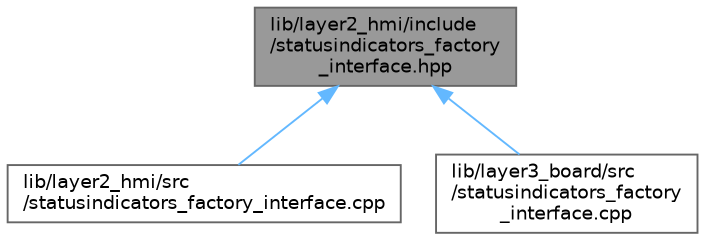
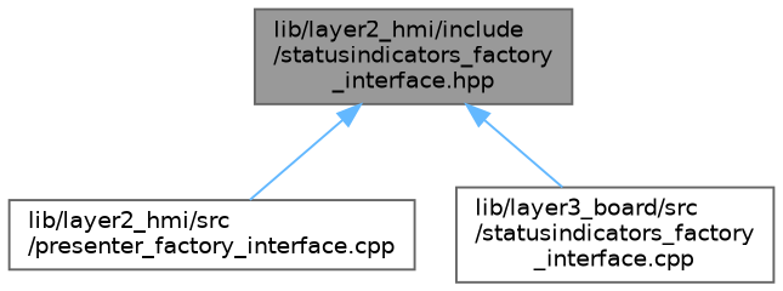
  digraph {
    node [color=grey40 fillcolor=white fontname=Helvetica fontsize=10 shape=box style=filled]
    edge [color=steelblue1 dir=back fontname=Helvetica fontsize=10 labelfontname=Helvetica labelfontsize=10 style=solid]
    n1 [color=gray40 fillcolor=grey60 fontcolor=black height=0.2 label="lib/layer2_hmi/include\l/statusindicators_factory\l_interface.hpp" width=0.4]
-   n2 [height=0.2 label="lib/layer2_hmi/src\l/statusindicators_factory_interface.cpp" width=0.4]
+   n2 [height=0.2 label="lib/layer2_hmi/src\l/presenter_factory_interface.cpp" width=0.4]
    n3 [height=0.2 label="lib/layer3_board/src\l/statusindicators_factory\l_interface.cpp" width=0.4]
    n1 -> n2
    n1 -> n3
  }
